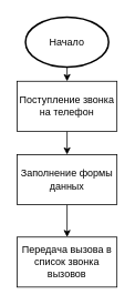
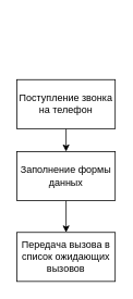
  <mxCell id="0" />
  <mxCell id="1" parent="0" />
- <mxCell id="2" style="edgeStyle=orthogonalEdgeStyle;rounded=0;orthogonalLoop=1;jettySize=auto;html=1;exitX=0.5;exitY=1;exitDx=0;exitDy=0;exitPerimeter=0;entryX=0.5;entryY=0;entryDx=0;entryDy=0;" edge="1" parent="1" source="3" target="7"><mxGeometry relative="1" as="geometry" /></mxCell>
- <mxCell id="3" value="Начало" style="strokeWidth=2;html=1;shape=mxgraph.flowchart.start_1;whiteSpace=wrap;" vertex="1" parent="1"><mxGeometry x="30" y="20" width="100" height="60" as="geometry" /></mxCell>
  <mxCell id="4" style="edgeStyle=orthogonalEdgeStyle;rounded=0;orthogonalLoop=1;jettySize=auto;html=1;exitX=0.5;exitY=1;exitDx=0;exitDy=0;entryX=0.5;entryY=0;entryDx=0;entryDy=0;" edge="1" parent="1" source="5" target="8"><mxGeometry relative="1" as="geometry" /></mxCell>
  <mxCell id="5" value="Заполнение формы данных" style="rounded=0;whiteSpace=wrap;html=1;" vertex="1" parent="1"><mxGeometry x="20" y="185" width="120" height="60" as="geometry" /></mxCell>
  <mxCell id="6" style="edgeStyle=orthogonalEdgeStyle;rounded=0;orthogonalLoop=1;jettySize=auto;html=1;exitX=0.5;exitY=1;exitDx=0;exitDy=0;entryX=0.5;entryY=0;entryDx=0;entryDy=0;" edge="1" parent="1" source="7" target="5"><mxGeometry relative="1" as="geometry" /></mxCell>
  <mxCell id="7" value="Поступление звонка на телефон" style="rounded=0;whiteSpace=wrap;html=1;" vertex="1" parent="1"><mxGeometry x="20" y="97" width="120" height="60" as="geometry" /></mxCell>
- <mxCell id="8" value="Передача вызова в список звонка вызовов" style="rounded=0;whiteSpace=wrap;html=1;" vertex="1" parent="1"><mxGeometry x="20" y="284" width="120" height="60" as="geometry" /></mxCell>
+ <mxCell id="8" value="Передача вызова в список ожидающих вызовов" style="rounded=0;whiteSpace=wrap;html=1;" vertex="1" parent="1"><mxGeometry x="20" y="284" width="120" height="60" as="geometry" /></mxCell>
